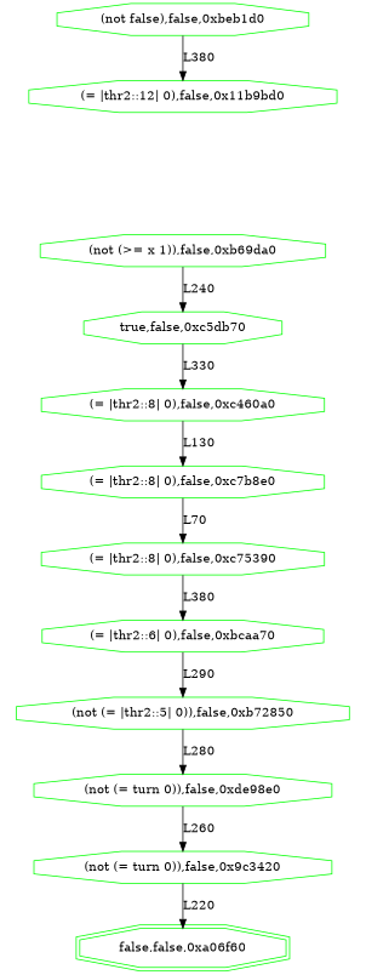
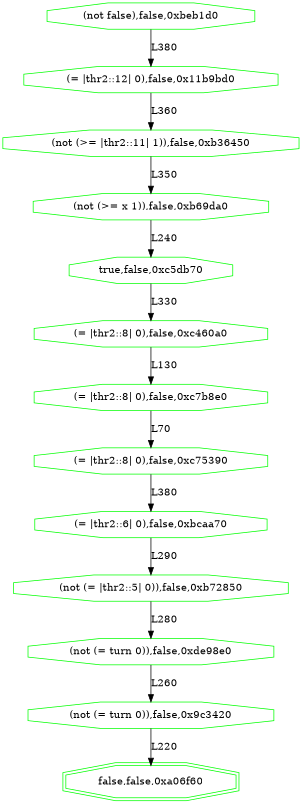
  digraph {
    node [color=green shape=octagon]
    n1 [label="(not false),false,0xbeb1d0"]
    n2 [label="(= |thr2::12| 0),false,0x11b9bd0"]
+   n3 [label="(not (>= |thr2::11| 1)),false,0xb36450"]
    n4 [label="(not (>= x 1)),false,0xb69da0"]
    n5 [label="true,false,0xc5db70"]
    n6 [label="(= |thr2::8| 0),false,0xc460a0"]
    n7 [label="(= |thr2::8| 0),false,0xc7b8e0"]
    n8 [label="(= |thr2::8| 0),false,0xc75390"]
    n9 [label="(= |thr2::6| 0),false,0xbcaa70"]
    n10 [label="(not (= |thr2::5| 0)),false,0xb72850"]
    n11 [label="(not (= turn 0)),false,0xde98e0"]
    n12 [label="(not (= turn 0)),false,0x9c3420"]
    n13 [label="false,false,0xa06f60" shape=doubleoctagon]
    n1 -> n2 [label=L380]
+   n2 -> n3 [label=L360]
+   n3 -> n4 [label=L350]
    n4 -> n5 [label=L240]
    n5 -> n6 [label=L330]
    n6 -> n7 [label=L130]
    n7 -> n8 [label=L70]
    n8 -> n9 [label=L380]
    n9 -> n10 [label=L290]
    n10 -> n11 [label=L280]
    n11 -> n12 [label=L260]
    n12 -> n13 [label=L220]
  }
